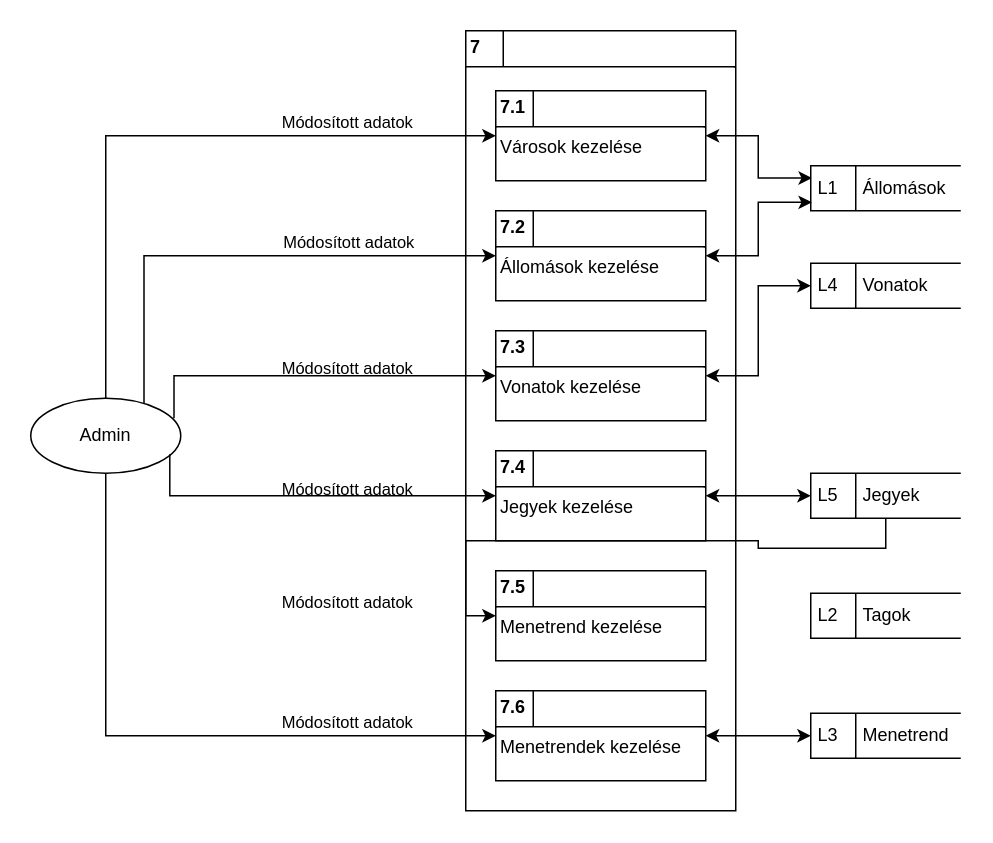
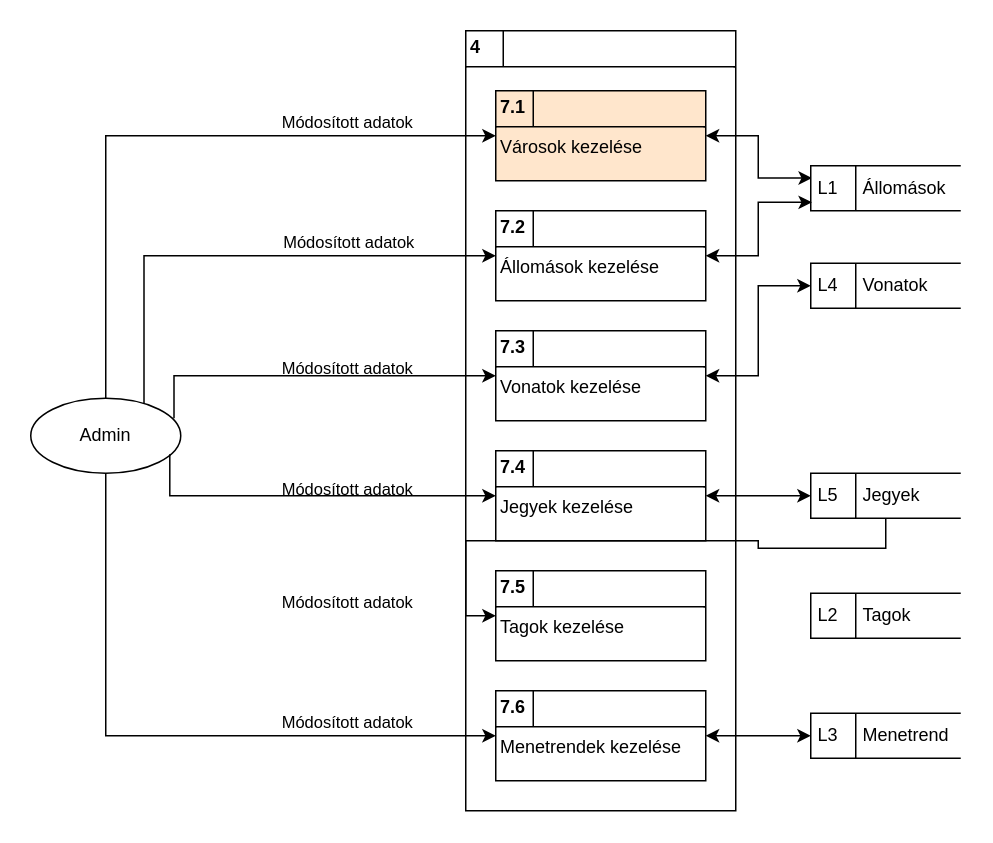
  <mxCell id="0" />
  <mxCell id="1" parent="0" />
- <mxCell id="2" value="&lt;p style=&quot;margin: 4px 0px 0px;&quot;&gt;&lt;b&gt;&amp;nbsp;7&lt;/b&gt;&lt;/p&gt;&lt;hr size=&quot;1&quot; style=&quot;border-style:solid;&quot;&gt;&amp;nbsp;&lt;br&gt;&lt;div style=&quot;height:2px;&quot;&gt;&lt;/div&gt;" style="verticalAlign=top;align=left;overflow=fill;html=1;whiteSpace=wrap;" vertex="1" parent="1"><mxGeometry x="310" y="20" width="180" height="520" as="geometry" /></mxCell>
+ <mxCell id="2" value="&lt;p style=&quot;margin: 4px 0px 0px;&quot;&gt;&lt;b&gt;&amp;nbsp;4&lt;/b&gt;&lt;/p&gt;&lt;hr size=&quot;1&quot; style=&quot;border-style:solid;&quot;&gt;&amp;nbsp;&lt;br&gt;&lt;div style=&quot;height:2px;&quot;&gt;&lt;/div&gt;" style="verticalAlign=top;align=left;overflow=fill;html=1;whiteSpace=wrap;" vertex="1" parent="1"><mxGeometry x="310" y="20" width="180" height="520" as="geometry" /></mxCell>
  <mxCell id="3" style="edgeStyle=orthogonalEdgeStyle;rounded=0;orthogonalLoop=1;jettySize=auto;html=1;exitX=1;exitY=0.5;exitDx=0;exitDy=0;entryX=0.008;entryY=0.273;entryDx=0;entryDy=0;startArrow=classic;startFill=1;entryPerimeter=0;" edge="1" parent="1" source="4" target="19"><mxGeometry relative="1" as="geometry" /></mxCell>
- <mxCell id="4" value="&lt;p style=&quot;margin: 4px 0px 0px;&quot;&gt;&lt;b&gt;&amp;nbsp;7.1&lt;/b&gt;&lt;/p&gt;&lt;hr size=&quot;1&quot; style=&quot;border-style:solid;&quot;&gt;&lt;div style=&quot;height:2px;&quot;&gt;&amp;nbsp;Városok kezelése&lt;/div&gt;" style="verticalAlign=top;align=left;overflow=fill;html=1;whiteSpace=wrap;" vertex="1" parent="1"><mxGeometry x="330" y="60" width="140" height="60" as="geometry" /></mxCell>
+ <mxCell id="4" value="&lt;p style=&quot;margin: 4px 0px 0px;&quot;&gt;&lt;b&gt;&amp;nbsp;7.1&lt;/b&gt;&lt;/p&gt;&lt;hr size=&quot;1&quot; style=&quot;border-style:solid;&quot;&gt;&lt;div style=&quot;height:2px;&quot;&gt;&amp;nbsp;Városok kezelése&lt;/div&gt;" style="verticalAlign=top;align=left;overflow=fill;html=1;whiteSpace=wrap;fillColor=#ffe6cc;" vertex="1" parent="1"><mxGeometry x="330" y="60" width="140" height="60" as="geometry" /></mxCell>
  <mxCell id="5" value="&lt;p style=&quot;margin: 4px 0px 0px;&quot;&gt;&lt;b&gt;&amp;nbsp;7.2&lt;/b&gt;&lt;/p&gt;&lt;hr size=&quot;1&quot; style=&quot;border-style:solid;&quot;&gt;&lt;div style=&quot;height:2px;&quot;&gt;&amp;nbsp;Állomások kezelése&lt;/div&gt;" style="verticalAlign=top;align=left;overflow=fill;html=1;whiteSpace=wrap;" vertex="1" parent="1"><mxGeometry x="330" y="140" width="140" height="60" as="geometry" /></mxCell>
  <mxCell id="6" style="edgeStyle=orthogonalEdgeStyle;rounded=0;orthogonalLoop=1;jettySize=auto;html=1;exitX=1;exitY=0.5;exitDx=0;exitDy=0;entryX=0;entryY=0.5;entryDx=0;entryDy=0;startArrow=classic;startFill=1;" edge="1" parent="1" source="7" target="20"><mxGeometry relative="1" as="geometry" /></mxCell>
  <mxCell id="7" value="&lt;p style=&quot;margin: 4px 0px 0px;&quot;&gt;&lt;b&gt;&amp;nbsp;7.3&lt;/b&gt;&lt;/p&gt;&lt;hr size=&quot;1&quot; style=&quot;border-style:solid;&quot;&gt;&lt;div style=&quot;height:2px;&quot;&gt;&amp;nbsp;Vonatok kezelése&lt;/div&gt;" style="verticalAlign=top;align=left;overflow=fill;html=1;whiteSpace=wrap;" vertex="1" parent="1"><mxGeometry x="330" y="220" width="140" height="60" as="geometry" /></mxCell>
  <mxCell id="8" value="" style="line;strokeWidth=1;direction=south;html=1;perimeter=backbonePerimeter;points=[];outlineConnect=0;" vertex="1" parent="1"><mxGeometry x="350" y="60" width="10" height="24" as="geometry" /></mxCell>
  <mxCell id="9" value="" style="line;strokeWidth=1;direction=south;html=1;perimeter=backbonePerimeter;points=[];outlineConnect=0;" vertex="1" parent="1"><mxGeometry x="350" y="140" width="10" height="24" as="geometry" /></mxCell>
  <mxCell id="10" value="" style="line;strokeWidth=1;direction=south;html=1;perimeter=backbonePerimeter;points=[];outlineConnect=0;" vertex="1" parent="1"><mxGeometry x="350" y="220" width="10" height="24" as="geometry" /></mxCell>
  <mxCell id="11" style="edgeStyle=orthogonalEdgeStyle;rounded=0;orthogonalLoop=1;jettySize=auto;html=1;exitX=0.5;exitY=0;exitDx=0;exitDy=0;entryX=0;entryY=0.5;entryDx=0;entryDy=0;" edge="1" parent="1" source="18" target="4"><mxGeometry relative="1" as="geometry"><Array as="points"><mxPoint x="70" y="90" /></Array></mxGeometry></mxCell>
  <mxCell id="12" value="Módosított adatok" style="edgeLabel;html=1;align=center;verticalAlign=middle;resizable=0;points=[];" vertex="1" connectable="0" parent="11"><mxGeometry x="0.152" y="1" relative="1" as="geometry"><mxPoint x="85" y="71" as="offset" /></mxGeometry></mxCell>
  <mxCell id="13" style="edgeStyle=orthogonalEdgeStyle;rounded=0;orthogonalLoop=1;jettySize=auto;html=1;exitX=0.755;exitY=0.086;exitDx=0;exitDy=0;entryX=0;entryY=0.5;entryDx=0;entryDy=0;exitPerimeter=0;" edge="1" parent="1" source="18" target="5"><mxGeometry relative="1" as="geometry"><Array as="points"><mxPoint x="95" y="170" /></Array></mxGeometry></mxCell>
  <mxCell id="14" value="Módosított adatok" style="edgeLabel;html=1;align=center;verticalAlign=middle;resizable=0;points=[];" vertex="1" connectable="0" parent="13"><mxGeometry x="-0.231" y="2" relative="1" as="geometry"><mxPoint x="106" y="76" as="offset" /></mxGeometry></mxCell>
  <mxCell id="15" style="edgeStyle=orthogonalEdgeStyle;rounded=0;orthogonalLoop=1;jettySize=auto;html=1;exitX=0.955;exitY=0.265;exitDx=0;exitDy=0;entryX=0;entryY=0.5;entryDx=0;entryDy=0;exitPerimeter=0;" edge="1" parent="1" source="18" target="7"><mxGeometry relative="1" as="geometry"><Array as="points"><mxPoint x="115" y="250" /></Array></mxGeometry></mxCell>
  <mxCell id="16" value="Módosított adatok" style="edgeLabel;html=1;align=center;verticalAlign=middle;resizable=0;points=[];" vertex="1" connectable="0" parent="15"><mxGeometry x="0.012" relative="1" as="geometry"><mxPoint x="20" y="75" as="offset" /></mxGeometry></mxCell>
  <mxCell id="17" style="edgeStyle=orthogonalEdgeStyle;rounded=0;orthogonalLoop=1;jettySize=auto;html=1;exitX=0.5;exitY=1;exitDx=0;exitDy=0;entryX=0;entryY=0.5;entryDx=0;entryDy=0;" edge="1" parent="1" source="18" target="25"><mxGeometry relative="1" as="geometry" /></mxCell>
  <mxCell id="18" value="Admin" style="shape=ellipse;html=1;dashed=0;whiteSpace=wrap;perimeter=ellipsePerimeter;" vertex="1" parent="1"><mxGeometry x="20" y="265" width="100" height="50" as="geometry" /></mxCell>
  <mxCell id="19" value="L1&amp;nbsp; &amp;nbsp; &amp;nbsp;Állomások" style="html=1;dashed=0;whiteSpace=wrap;shape=mxgraph.dfd.dataStoreID;align=left;spacingLeft=3;points=[[0,0],[0.5,0],[1,0],[0,0.5],[1,0.5],[0,1],[0.5,1],[1,1]];" vertex="1" parent="1"><mxGeometry x="540" y="110" width="100" height="30" as="geometry" /></mxCell>
  <mxCell id="20" value="L4&amp;nbsp; &amp;nbsp; &amp;nbsp;Vonatok" style="html=1;dashed=0;whiteSpace=wrap;shape=mxgraph.dfd.dataStoreID;align=left;spacingLeft=3;points=[[0,0],[0.5,0],[1,0],[0,0.5],[1,0.5],[0,1],[0.5,1],[1,1]];" vertex="1" parent="1"><mxGeometry x="540" y="175" width="100" height="30" as="geometry" /></mxCell>
  <mxCell id="21" style="edgeStyle=orthogonalEdgeStyle;rounded=0;orthogonalLoop=1;jettySize=auto;html=1;exitX=1;exitY=0.5;exitDx=0;exitDy=0;entryX=0.008;entryY=0.813;entryDx=0;entryDy=0;entryPerimeter=0;startArrow=classic;startFill=1;" edge="1" parent="1" source="5" target="19"><mxGeometry relative="1" as="geometry" /></mxCell>
  <mxCell id="22" style="edgeStyle=orthogonalEdgeStyle;rounded=0;orthogonalLoop=1;jettySize=auto;html=1;exitX=1;exitY=0.5;exitDx=0;exitDy=0;entryX=0;entryY=0.5;entryDx=0;entryDy=0;startArrow=classic;startFill=1;" edge="1" parent="1" source="23" target="31"><mxGeometry relative="1" as="geometry" /></mxCell>
  <mxCell id="23" value="&lt;p style=&quot;margin: 4px 0px 0px;&quot;&gt;&lt;b&gt;&amp;nbsp;7.4&lt;/b&gt;&lt;/p&gt;&lt;hr size=&quot;1&quot; style=&quot;border-style:solid;&quot;&gt;&lt;div style=&quot;height:2px;&quot;&gt;&amp;nbsp;Jegyek kezelése&lt;/div&gt;" style="verticalAlign=top;align=left;overflow=fill;html=1;whiteSpace=wrap;" vertex="1" parent="1"><mxGeometry x="330" y="300" width="140" height="60" as="geometry" /></mxCell>
- <mxCell id="24" value="&lt;p style=&quot;margin: 4px 0px 0px;&quot;&gt;&lt;b&gt;&amp;nbsp;7.5&lt;/b&gt;&lt;/p&gt;&lt;hr size=&quot;1&quot; style=&quot;border-style:solid;&quot;&gt;&lt;div style=&quot;height:2px;&quot;&gt;&amp;nbsp;Menetrend kezelése&lt;/div&gt;" style="verticalAlign=top;align=left;overflow=fill;html=1;whiteSpace=wrap;" vertex="1" parent="1"><mxGeometry x="330" y="380" width="140" height="60" as="geometry" /></mxCell>
+ <mxCell id="24" value="&lt;p style=&quot;margin: 4px 0px 0px;&quot;&gt;&lt;b&gt;&amp;nbsp;7.5&lt;/b&gt;&lt;/p&gt;&lt;hr size=&quot;1&quot; style=&quot;border-style:solid;&quot;&gt;&lt;div style=&quot;height:2px;&quot;&gt;&amp;nbsp;Tagok kezelése&lt;/div&gt;" style="verticalAlign=top;align=left;overflow=fill;html=1;whiteSpace=wrap;" vertex="1" parent="1"><mxGeometry x="330" y="380" width="140" height="60" as="geometry" /></mxCell>
  <mxCell id="25" value="&lt;p style=&quot;margin: 4px 0px 0px;&quot;&gt;&lt;b&gt;&amp;nbsp;7.6&lt;/b&gt;&lt;/p&gt;&lt;hr size=&quot;1&quot; style=&quot;border-style:solid;&quot;&gt;&lt;div style=&quot;height:2px;&quot;&gt;&amp;nbsp;Menetrendek kezelése&lt;/div&gt;" style="verticalAlign=top;align=left;overflow=fill;html=1;whiteSpace=wrap;" vertex="1" parent="1"><mxGeometry x="330" y="460" width="140" height="60" as="geometry" /></mxCell>
  <mxCell id="26" style="edgeStyle=orthogonalEdgeStyle;rounded=0;orthogonalLoop=1;jettySize=auto;html=1;exitX=0;exitY=0.5;exitDx=0;exitDy=0;entryX=0.927;entryY=0.748;entryDx=0;entryDy=0;entryPerimeter=0;startArrow=classic;startFill=1;endArrow=none;" edge="1" parent="1" source="23" target="18"><mxGeometry relative="1" as="geometry"><Array as="points"><mxPoint x="113" y="330" /></Array></mxGeometry></mxCell>
  <mxCell id="27" style="edgeStyle=orthogonalEdgeStyle;rounded=0;orthogonalLoop=1;jettySize=auto;html=1;exitX=0;exitY=0.5;exitDx=0;exitDy=0;startArrow=classic;startFill=1;endArrow=none;" edge="1" parent="1" source="24" target="31"><mxGeometry relative="1" as="geometry" /></mxCell>
  <mxCell id="28" value="Módosított adatok" style="edgeLabel;html=1;align=center;verticalAlign=middle;resizable=0;points=[];" vertex="1" connectable="0" parent="1"><mxGeometry x="230.004" y="80.004" as="geometry" /></mxCell>
  <mxCell id="29" value="Módosított adatok" style="edgeLabel;html=1;align=center;verticalAlign=middle;resizable=0;points=[];" vertex="1" connectable="0" parent="1"><mxGeometry x="230.004" y="400.004" as="geometry" /></mxCell>
  <mxCell id="30" value="Módosított adatok" style="edgeLabel;html=1;align=center;verticalAlign=middle;resizable=0;points=[];" vertex="1" connectable="0" parent="1"><mxGeometry x="230.004" y="480.004" as="geometry" /></mxCell>
  <mxCell id="31" value="L5&amp;nbsp; &amp;nbsp; &amp;nbsp;Jegyek" style="html=1;dashed=0;whiteSpace=wrap;shape=mxgraph.dfd.dataStoreID;align=left;spacingLeft=3;points=[[0,0],[0.5,0],[1,0],[0,0.5],[1,0.5],[0,1],[0.5,1],[1,1]];" vertex="1" parent="1"><mxGeometry x="540" y="315" width="100" height="30" as="geometry" /></mxCell>
  <mxCell id="32" value="L2&amp;nbsp; &amp;nbsp; &amp;nbsp;Tagok" style="html=1;dashed=0;whiteSpace=wrap;shape=mxgraph.dfd.dataStoreID;align=left;spacingLeft=3;points=[[0,0],[0.5,0],[1,0],[0,0.5],[1,0.5],[0,1],[0.5,1],[1,1]];" vertex="1" parent="1"><mxGeometry x="540" y="395" width="100" height="30" as="geometry" /></mxCell>
  <mxCell id="33" style="edgeStyle=orthogonalEdgeStyle;rounded=0;orthogonalLoop=1;jettySize=auto;html=1;exitX=0;exitY=0.5;exitDx=0;exitDy=0;entryX=1;entryY=0.5;entryDx=0;entryDy=0;startArrow=classic;startFill=1;" edge="1" parent="1" source="34" target="25"><mxGeometry relative="1" as="geometry" /></mxCell>
  <mxCell id="34" value="L3&amp;nbsp; &amp;nbsp; &amp;nbsp;Menetrend" style="html=1;dashed=0;whiteSpace=wrap;shape=mxgraph.dfd.dataStoreID;align=left;spacingLeft=3;points=[[0,0],[0.5,0],[1,0],[0,0.5],[1,0.5],[0,1],[0.5,1],[1,1]];" vertex="1" parent="1"><mxGeometry x="540" y="475" width="100" height="30" as="geometry" /></mxCell>
  <mxCell id="35" value="" style="line;strokeWidth=1;direction=south;html=1;perimeter=backbonePerimeter;points=[];outlineConnect=0;" vertex="1" parent="1"><mxGeometry x="350" y="300" width="10" height="24" as="geometry" /></mxCell>
  <mxCell id="36" value="" style="line;strokeWidth=1;direction=south;html=1;perimeter=backbonePerimeter;points=[];outlineConnect=0;" vertex="1" parent="1"><mxGeometry x="350" y="380" width="10" height="24" as="geometry" /></mxCell>
  <mxCell id="37" value="" style="line;strokeWidth=1;direction=south;html=1;perimeter=backbonePerimeter;points=[];outlineConnect=0;" vertex="1" parent="1"><mxGeometry x="350" y="460" width="10" height="24" as="geometry" /></mxCell>
  <mxCell id="38" value="" style="line;strokeWidth=1;direction=south;html=1;perimeter=backbonePerimeter;points=[];outlineConnect=0;" vertex="1" parent="1"><mxGeometry x="330" y="20" width="10" height="24" as="geometry" /></mxCell>
